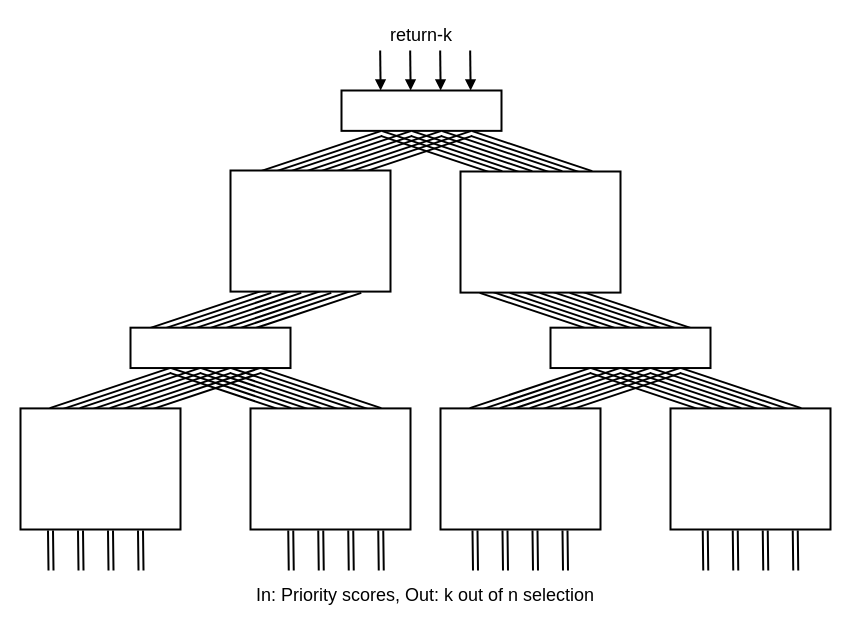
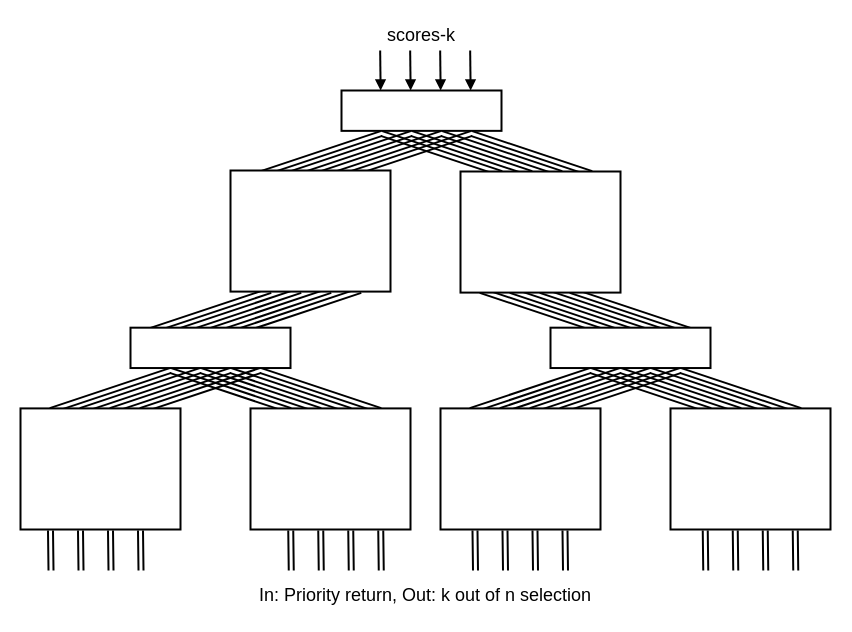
  <mxCell id="0" />
  <mxCell id="1" parent="0" />
  <mxCell id="2" style="rounded=0;orthogonalLoop=1;jettySize=auto;html=1;exitX=0.5;exitY=0;exitDx=0;exitDy=0;entryX=0.5;entryY=1;entryDx=0;entryDy=0;endArrow=none;endFill=0;shape=link;strokeWidth=2;" edge="1" parent="1"><mxGeometry relative="1" as="geometry"><mxPoint x="80" y="410" as="sourcePoint" /><mxPoint x="200" y="370" as="targetPoint" /></mxGeometry></mxCell>
  <mxCell id="3" style="rounded=0;orthogonalLoop=1;jettySize=auto;html=1;exitX=0.5;exitY=0;exitDx=0;exitDy=0;entryX=0.5;entryY=1;entryDx=0;entryDy=0;endArrow=none;endFill=0;shape=link;strokeWidth=2;" edge="1" parent="1"><mxGeometry relative="1" as="geometry"><mxPoint x="50" y="410" as="sourcePoint" /><mxPoint x="170" y="370" as="targetPoint" /></mxGeometry></mxCell>
  <mxCell id="4" style="rounded=0;orthogonalLoop=1;jettySize=auto;html=1;exitX=0.5;exitY=0;exitDx=0;exitDy=0;entryX=0.5;entryY=1;entryDx=0;entryDy=0;endArrow=none;endFill=0;shape=link;strokeWidth=2;" edge="1" parent="1"><mxGeometry relative="1" as="geometry"><mxPoint x="140" y="410" as="sourcePoint" /><mxPoint x="260" y="370" as="targetPoint" /></mxGeometry></mxCell>
  <mxCell id="5" style="rounded=0;orthogonalLoop=1;jettySize=auto;html=1;exitX=0.5;exitY=0;exitDx=0;exitDy=0;entryX=0.5;entryY=1;entryDx=0;entryDy=0;endArrow=none;endFill=0;shape=link;strokeWidth=2;" edge="1" parent="1"><mxGeometry relative="1" as="geometry"><mxPoint x="110" y="410" as="sourcePoint" /><mxPoint x="230" y="370" as="targetPoint" /></mxGeometry></mxCell>
  <mxCell id="6" style="rounded=0;orthogonalLoop=1;jettySize=auto;html=1;exitX=0.5;exitY=0;exitDx=0;exitDy=0;entryX=0.5;entryY=1;entryDx=0;entryDy=0;endArrow=none;endFill=0;shape=link;strokeWidth=2;" edge="1" parent="1"><mxGeometry relative="1" as="geometry"><mxPoint x="350" y="410" as="sourcePoint" /><mxPoint x="230" y="370" as="targetPoint" /></mxGeometry></mxCell>
  <mxCell id="7" style="rounded=0;orthogonalLoop=1;jettySize=auto;html=1;exitX=0.5;exitY=0;exitDx=0;exitDy=0;entryX=0.5;entryY=1;entryDx=0;entryDy=0;endArrow=none;endFill=0;shape=link;strokeWidth=2;" edge="1" parent="1"><mxGeometry relative="1" as="geometry"><mxPoint x="380" y="410" as="sourcePoint" /><mxPoint x="260" y="370" as="targetPoint" /></mxGeometry></mxCell>
  <mxCell id="8" style="rounded=0;orthogonalLoop=1;jettySize=auto;html=1;exitX=0.5;exitY=0;exitDx=0;exitDy=0;entryX=0.5;entryY=1;entryDx=0;entryDy=0;endArrow=none;endFill=0;shape=link;strokeWidth=2;" edge="1" parent="1"><mxGeometry relative="1" as="geometry"><mxPoint x="290" y="410" as="sourcePoint" /><mxPoint x="170" y="370" as="targetPoint" /></mxGeometry></mxCell>
  <mxCell id="9" style="rounded=0;orthogonalLoop=1;jettySize=auto;html=1;exitX=0.5;exitY=0;exitDx=0;exitDy=0;entryX=0.5;entryY=1;entryDx=0;entryDy=0;endArrow=none;endFill=0;shape=link;strokeWidth=2;" edge="1" parent="1"><mxGeometry relative="1" as="geometry"><mxPoint x="320" y="410" as="sourcePoint" /><mxPoint x="200" y="370" as="targetPoint" /></mxGeometry></mxCell>
  <mxCell id="10" style="rounded=0;orthogonalLoop=1;jettySize=auto;html=1;entryX=0.5;entryY=1;entryDx=0;entryDy=0;endArrow=none;endFill=0;shape=link;endSize=0;startSize=0;sourcePerimeterSpacing=-4;targetPerimeterSpacing=7;strokeWidth=2;" edge="1" parent="1"><mxGeometry relative="1" as="geometry"><mxPoint x="535" y="570" as="sourcePoint" /><mxPoint x="534.5" y="530" as="targetPoint" /></mxGeometry></mxCell>
  <mxCell id="11" style="rounded=0;orthogonalLoop=1;jettySize=auto;html=1;entryX=0.5;entryY=1;entryDx=0;entryDy=0;endArrow=none;endFill=0;shape=link;endSize=0;startSize=0;sourcePerimeterSpacing=-4;targetPerimeterSpacing=7;strokeWidth=2;" edge="1" parent="1"><mxGeometry relative="1" as="geometry"><mxPoint x="565" y="570" as="sourcePoint" /><mxPoint x="564.5" y="530" as="targetPoint" /></mxGeometry></mxCell>
  <mxCell id="12" style="rounded=0;orthogonalLoop=1;jettySize=auto;html=1;entryX=0.5;entryY=1;entryDx=0;entryDy=0;endArrow=none;endFill=0;shape=link;endSize=0;startSize=0;sourcePerimeterSpacing=-4;targetPerimeterSpacing=7;strokeWidth=2;" edge="1" parent="1"><mxGeometry relative="1" as="geometry"><mxPoint x="475" y="570" as="sourcePoint" /><mxPoint x="474.5" y="530" as="targetPoint" /></mxGeometry></mxCell>
  <mxCell id="13" style="rounded=0;orthogonalLoop=1;jettySize=auto;html=1;entryX=0.5;entryY=1;entryDx=0;entryDy=0;endArrow=none;endFill=0;shape=link;endSize=0;startSize=0;sourcePerimeterSpacing=-4;targetPerimeterSpacing=7;strokeWidth=2;" edge="1" parent="1"><mxGeometry relative="1" as="geometry"><mxPoint x="505" y="570" as="sourcePoint" /><mxPoint x="504.5" y="530" as="targetPoint" /></mxGeometry></mxCell>
  <mxCell id="14" style="rounded=0;orthogonalLoop=1;jettySize=auto;html=1;exitX=0.5;exitY=0;exitDx=0;exitDy=0;entryX=0.5;entryY=1;entryDx=0;entryDy=0;endArrow=none;endFill=0;shape=link;strokeWidth=2;" edge="1" parent="1"><mxGeometry relative="1" as="geometry"><mxPoint x="210" y="330" as="sourcePoint" /><mxPoint x="330" y="290" as="targetPoint" /></mxGeometry></mxCell>
  <mxCell id="15" style="rounded=0;orthogonalLoop=1;jettySize=auto;html=1;exitX=0.5;exitY=0;exitDx=0;exitDy=0;entryX=0.5;entryY=1;entryDx=0;entryDy=0;endArrow=none;endFill=0;shape=link;strokeWidth=2;" edge="1" parent="1"><mxGeometry relative="1" as="geometry"><mxPoint x="240" y="330" as="sourcePoint" /><mxPoint x="360" y="290" as="targetPoint" /></mxGeometry></mxCell>
  <mxCell id="16" style="rounded=0;orthogonalLoop=1;jettySize=auto;html=1;exitX=0.5;exitY=0;exitDx=0;exitDy=0;entryX=0.5;entryY=1;entryDx=0;entryDy=0;endArrow=none;endFill=0;shape=link;strokeWidth=2;" edge="1" parent="1"><mxGeometry relative="1" as="geometry"><mxPoint x="150" y="330" as="sourcePoint" /><mxPoint x="270" y="290" as="targetPoint" /></mxGeometry></mxCell>
  <mxCell id="17" style="rounded=0;orthogonalLoop=1;jettySize=auto;html=1;exitX=0.5;exitY=0;exitDx=0;exitDy=0;entryX=0.5;entryY=1;entryDx=0;entryDy=0;endArrow=none;endFill=0;shape=link;strokeWidth=2;" edge="1" parent="1"><mxGeometry relative="1" as="geometry"><mxPoint x="180" y="330" as="sourcePoint" /><mxPoint x="300" y="290" as="targetPoint" /></mxGeometry></mxCell>
  <mxCell id="18" style="rounded=0;orthogonalLoop=1;jettySize=auto;html=1;exitX=0.5;exitY=0;exitDx=0;exitDy=0;entryX=0.5;entryY=1;entryDx=0;entryDy=0;endArrow=none;endFill=0;shape=link;strokeWidth=2;" edge="1" parent="1"><mxGeometry relative="1" as="geometry"><mxPoint x="291" y="173" as="sourcePoint" /><mxPoint x="411" y="133" as="targetPoint" /></mxGeometry></mxCell>
  <mxCell id="19" style="rounded=0;orthogonalLoop=1;jettySize=auto;html=1;exitX=0.5;exitY=0;exitDx=0;exitDy=0;entryX=0.5;entryY=1;entryDx=0;entryDy=0;endArrow=none;endFill=0;shape=link;strokeWidth=2;" edge="1" parent="1"><mxGeometry relative="1" as="geometry"><mxPoint x="261" y="173" as="sourcePoint" /><mxPoint x="381" y="133" as="targetPoint" /></mxGeometry></mxCell>
  <mxCell id="20" style="rounded=0;orthogonalLoop=1;jettySize=auto;html=1;exitX=0.5;exitY=0;exitDx=0;exitDy=0;entryX=0.5;entryY=1;entryDx=0;entryDy=0;endArrow=none;endFill=0;shape=link;strokeWidth=2;" edge="1" parent="1"><mxGeometry relative="1" as="geometry"><mxPoint x="351" y="173" as="sourcePoint" /><mxPoint x="471" y="133" as="targetPoint" /></mxGeometry></mxCell>
  <mxCell id="21" style="rounded=0;orthogonalLoop=1;jettySize=auto;html=1;exitX=0.5;exitY=0;exitDx=0;exitDy=0;entryX=0.5;entryY=1;entryDx=0;entryDy=0;endArrow=none;endFill=0;shape=link;strokeWidth=2;" edge="1" parent="1"><mxGeometry relative="1" as="geometry"><mxPoint x="321" y="173" as="sourcePoint" /><mxPoint x="441" y="133" as="targetPoint" /></mxGeometry></mxCell>
  <mxCell id="22" style="rounded=0;orthogonalLoop=1;jettySize=auto;html=1;exitX=0.5;exitY=0;exitDx=0;exitDy=0;entryX=0.5;entryY=1;entryDx=0;entryDy=0;endArrow=none;endFill=0;shape=link;strokeWidth=2;" edge="1" parent="1"><mxGeometry relative="1" as="geometry"><mxPoint x="561" y="173" as="sourcePoint" /><mxPoint x="441" y="133" as="targetPoint" /></mxGeometry></mxCell>
  <mxCell id="23" style="rounded=0;orthogonalLoop=1;jettySize=auto;html=1;exitX=0.5;exitY=0;exitDx=0;exitDy=0;entryX=0.5;entryY=1;entryDx=0;entryDy=0;endArrow=none;endFill=0;shape=link;strokeWidth=2;" edge="1" parent="1"><mxGeometry relative="1" as="geometry"><mxPoint x="591" y="173" as="sourcePoint" /><mxPoint x="471" y="133" as="targetPoint" /></mxGeometry></mxCell>
  <mxCell id="24" style="rounded=0;orthogonalLoop=1;jettySize=auto;html=1;exitX=0.5;exitY=0;exitDx=0;exitDy=0;entryX=0.5;entryY=1;entryDx=0;entryDy=0;endArrow=none;endFill=0;shape=link;strokeWidth=2;" edge="1" parent="1"><mxGeometry relative="1" as="geometry"><mxPoint x="501" y="173" as="sourcePoint" /><mxPoint x="381" y="133" as="targetPoint" /></mxGeometry></mxCell>
  <mxCell id="25" style="rounded=0;orthogonalLoop=1;jettySize=auto;html=1;exitX=0.5;exitY=0;exitDx=0;exitDy=0;entryX=0.5;entryY=1;entryDx=0;entryDy=0;endArrow=none;endFill=0;shape=link;strokeWidth=2;" edge="1" parent="1"><mxGeometry relative="1" as="geometry"><mxPoint x="531" y="173" as="sourcePoint" /><mxPoint x="411" y="133" as="targetPoint" /></mxGeometry></mxCell>
  <mxCell id="26" style="rounded=0;orthogonalLoop=1;jettySize=auto;html=1;exitX=0.5;exitY=0;exitDx=0;exitDy=0;entryX=0.5;entryY=1;entryDx=0;entryDy=0;endArrow=none;endFill=0;shape=link;strokeWidth=2;" edge="1" parent="1"><mxGeometry relative="1" as="geometry"><mxPoint x="500" y="410" as="sourcePoint" /><mxPoint x="620" y="370" as="targetPoint" /></mxGeometry></mxCell>
  <mxCell id="27" style="rounded=0;orthogonalLoop=1;jettySize=auto;html=1;exitX=0.5;exitY=0;exitDx=0;exitDy=0;entryX=0.5;entryY=1;entryDx=0;entryDy=0;endArrow=none;endFill=0;shape=link;strokeWidth=2;" edge="1" parent="1"><mxGeometry relative="1" as="geometry"><mxPoint x="470" y="410" as="sourcePoint" /><mxPoint x="590" y="370" as="targetPoint" /></mxGeometry></mxCell>
  <mxCell id="28" style="rounded=0;orthogonalLoop=1;jettySize=auto;html=1;exitX=0.5;exitY=0;exitDx=0;exitDy=0;entryX=0.5;entryY=1;entryDx=0;entryDy=0;endArrow=none;endFill=0;shape=link;strokeWidth=2;" edge="1" parent="1"><mxGeometry relative="1" as="geometry"><mxPoint x="560" y="410" as="sourcePoint" /><mxPoint x="680" y="370" as="targetPoint" /></mxGeometry></mxCell>
  <mxCell id="29" style="rounded=0;orthogonalLoop=1;jettySize=auto;html=1;exitX=0.5;exitY=0;exitDx=0;exitDy=0;entryX=0.5;entryY=1;entryDx=0;entryDy=0;endArrow=none;endFill=0;shape=link;strokeWidth=2;" edge="1" parent="1"><mxGeometry relative="1" as="geometry"><mxPoint x="530" y="410" as="sourcePoint" /><mxPoint x="650" y="370" as="targetPoint" /></mxGeometry></mxCell>
  <mxCell id="30" style="rounded=0;orthogonalLoop=1;jettySize=auto;html=1;exitX=0.5;exitY=0;exitDx=0;exitDy=0;entryX=0.5;entryY=1;entryDx=0;entryDy=0;endArrow=none;endFill=0;shape=link;strokeWidth=2;" edge="1" parent="1"><mxGeometry relative="1" as="geometry"><mxPoint x="770" y="410" as="sourcePoint" /><mxPoint x="650" y="370" as="targetPoint" /></mxGeometry></mxCell>
  <mxCell id="31" style="rounded=0;orthogonalLoop=1;jettySize=auto;html=1;exitX=0.5;exitY=0;exitDx=0;exitDy=0;entryX=0.5;entryY=1;entryDx=0;entryDy=0;endArrow=none;endFill=0;shape=link;strokeWidth=2;" edge="1" parent="1"><mxGeometry relative="1" as="geometry"><mxPoint x="800" y="410" as="sourcePoint" /><mxPoint x="680" y="370" as="targetPoint" /></mxGeometry></mxCell>
  <mxCell id="32" style="rounded=0;orthogonalLoop=1;jettySize=auto;html=1;exitX=0.5;exitY=0;exitDx=0;exitDy=0;entryX=0.5;entryY=1;entryDx=0;entryDy=0;endArrow=none;endFill=0;shape=link;strokeWidth=2;" edge="1" parent="1"><mxGeometry relative="1" as="geometry"><mxPoint x="710" y="410" as="sourcePoint" /><mxPoint x="590" y="370" as="targetPoint" /></mxGeometry></mxCell>
  <mxCell id="33" style="rounded=0;orthogonalLoop=1;jettySize=auto;html=1;exitX=0.5;exitY=0;exitDx=0;exitDy=0;entryX=0.5;entryY=1;entryDx=0;entryDy=0;endArrow=none;endFill=0;shape=link;strokeWidth=2;" edge="1" parent="1"><mxGeometry relative="1" as="geometry"><mxPoint x="740" y="410" as="sourcePoint" /><mxPoint x="620" y="370" as="targetPoint" /></mxGeometry></mxCell>
  <mxCell id="34" style="rounded=0;orthogonalLoop=1;jettySize=auto;html=1;entryX=0.5;entryY=1;entryDx=0;entryDy=0;endArrow=none;endFill=0;shape=link;endSize=0;startSize=0;sourcePerimeterSpacing=-4;targetPerimeterSpacing=7;strokeWidth=2;" edge="1" parent="1"><mxGeometry relative="1" as="geometry"><mxPoint x="765.25" y="570" as="sourcePoint" /><mxPoint x="764.75" y="530" as="targetPoint" /></mxGeometry></mxCell>
  <mxCell id="35" style="rounded=0;orthogonalLoop=1;jettySize=auto;html=1;entryX=0.5;entryY=1;entryDx=0;entryDy=0;endArrow=none;endFill=0;shape=link;endSize=0;startSize=0;sourcePerimeterSpacing=-4;targetPerimeterSpacing=7;strokeWidth=2;" edge="1" parent="1"><mxGeometry relative="1" as="geometry"><mxPoint x="795.25" y="570" as="sourcePoint" /><mxPoint x="794.75" y="530" as="targetPoint" /></mxGeometry></mxCell>
  <mxCell id="36" style="rounded=0;orthogonalLoop=1;jettySize=auto;html=1;entryX=0.5;entryY=1;entryDx=0;entryDy=0;endArrow=none;endFill=0;shape=link;endSize=0;startSize=0;sourcePerimeterSpacing=-4;targetPerimeterSpacing=7;strokeWidth=2;" edge="1" parent="1"><mxGeometry relative="1" as="geometry"><mxPoint x="705.25" y="570" as="sourcePoint" /><mxPoint x="704.75" y="530" as="targetPoint" /></mxGeometry></mxCell>
  <mxCell id="37" style="rounded=0;orthogonalLoop=1;jettySize=auto;html=1;entryX=0.5;entryY=1;entryDx=0;entryDy=0;endArrow=none;endFill=0;shape=link;endSize=0;startSize=0;sourcePerimeterSpacing=-4;targetPerimeterSpacing=7;strokeWidth=2;" edge="1" parent="1"><mxGeometry relative="1" as="geometry"><mxPoint x="735.25" y="570" as="sourcePoint" /><mxPoint x="734.75" y="530" as="targetPoint" /></mxGeometry></mxCell>
  <mxCell id="38" style="rounded=0;orthogonalLoop=1;jettySize=auto;html=1;entryX=0.5;entryY=1;entryDx=0;entryDy=0;endArrow=none;endFill=0;shape=link;endSize=0;startSize=0;sourcePerimeterSpacing=-4;targetPerimeterSpacing=7;strokeWidth=2;" edge="1" parent="1"><mxGeometry relative="1" as="geometry"><mxPoint x="110.5" y="570" as="sourcePoint" /><mxPoint x="110" y="530" as="targetPoint" /></mxGeometry></mxCell>
  <mxCell id="39" style="rounded=0;orthogonalLoop=1;jettySize=auto;html=1;entryX=0.5;entryY=1;entryDx=0;entryDy=0;endArrow=none;endFill=0;shape=link;endSize=0;startSize=0;sourcePerimeterSpacing=-4;targetPerimeterSpacing=7;strokeWidth=2;" edge="1" parent="1"><mxGeometry relative="1" as="geometry"><mxPoint x="140.5" y="570" as="sourcePoint" /><mxPoint x="140" y="530" as="targetPoint" /></mxGeometry></mxCell>
  <mxCell id="40" style="rounded=0;orthogonalLoop=1;jettySize=auto;html=1;entryX=0.5;entryY=1;entryDx=0;entryDy=0;endArrow=none;endFill=0;shape=link;endSize=0;startSize=0;sourcePerimeterSpacing=-4;targetPerimeterSpacing=7;strokeWidth=2;" edge="1" parent="1"><mxGeometry relative="1" as="geometry"><mxPoint x="50.5" y="570" as="sourcePoint" /><mxPoint x="50" y="530" as="targetPoint" /></mxGeometry></mxCell>
  <mxCell id="41" style="rounded=0;orthogonalLoop=1;jettySize=auto;html=1;entryX=0.5;entryY=1;entryDx=0;entryDy=0;endArrow=none;endFill=0;shape=link;endSize=0;startSize=0;sourcePerimeterSpacing=-4;targetPerimeterSpacing=7;strokeWidth=2;" edge="1" parent="1"><mxGeometry relative="1" as="geometry"><mxPoint x="80.5" y="570" as="sourcePoint" /><mxPoint x="80" y="530" as="targetPoint" /></mxGeometry></mxCell>
  <mxCell id="42" style="rounded=0;orthogonalLoop=1;jettySize=auto;html=1;entryX=0.5;entryY=1;entryDx=0;entryDy=0;endArrow=none;endFill=0;shape=link;endSize=0;startSize=0;sourcePerimeterSpacing=-4;targetPerimeterSpacing=7;strokeWidth=2;" edge="1" parent="1"><mxGeometry relative="1" as="geometry"><mxPoint x="350.75" y="570" as="sourcePoint" /><mxPoint x="350.25" y="530" as="targetPoint" /></mxGeometry></mxCell>
  <mxCell id="43" style="rounded=0;orthogonalLoop=1;jettySize=auto;html=1;entryX=0.5;entryY=1;entryDx=0;entryDy=0;endArrow=none;endFill=0;shape=link;endSize=0;startSize=0;sourcePerimeterSpacing=-4;targetPerimeterSpacing=7;strokeWidth=2;" edge="1" parent="1"><mxGeometry relative="1" as="geometry"><mxPoint x="380.75" y="570" as="sourcePoint" /><mxPoint x="380.25" y="530" as="targetPoint" /></mxGeometry></mxCell>
  <mxCell id="44" style="rounded=0;orthogonalLoop=1;jettySize=auto;html=1;entryX=0.5;entryY=1;entryDx=0;entryDy=0;endArrow=none;endFill=0;shape=link;endSize=0;startSize=0;sourcePerimeterSpacing=-4;targetPerimeterSpacing=7;strokeWidth=2;" edge="1" parent="1"><mxGeometry relative="1" as="geometry"><mxPoint x="290.75" y="570" as="sourcePoint" /><mxPoint x="290.25" y="530" as="targetPoint" /></mxGeometry></mxCell>
  <mxCell id="45" style="rounded=0;orthogonalLoop=1;jettySize=auto;html=1;entryX=0.5;entryY=1;entryDx=0;entryDy=0;endArrow=none;endFill=0;shape=link;endSize=0;startSize=0;sourcePerimeterSpacing=-4;targetPerimeterSpacing=7;strokeWidth=2;" edge="1" parent="1"><mxGeometry relative="1" as="geometry"><mxPoint x="320.75" y="570" as="sourcePoint" /><mxPoint x="320.25" y="530" as="targetPoint" /></mxGeometry></mxCell>
  <mxCell id="46" style="rounded=0;orthogonalLoop=1;jettySize=auto;html=1;exitX=0.5;exitY=0;exitDx=0;exitDy=0;entryX=0.5;entryY=1;entryDx=0;entryDy=0;endArrow=none;endFill=0;shape=link;strokeWidth=2;" edge="1" parent="1"><mxGeometry relative="1" as="geometry"><mxPoint x="660" y="330" as="sourcePoint" /><mxPoint x="540" y="290" as="targetPoint" /></mxGeometry></mxCell>
  <mxCell id="47" style="rounded=0;orthogonalLoop=1;jettySize=auto;html=1;exitX=0.5;exitY=0;exitDx=0;exitDy=0;entryX=0.5;entryY=1;entryDx=0;entryDy=0;endArrow=none;endFill=0;shape=link;strokeWidth=2;" edge="1" parent="1"><mxGeometry relative="1" as="geometry"><mxPoint x="690" y="330" as="sourcePoint" /><mxPoint x="570" y="290" as="targetPoint" /></mxGeometry></mxCell>
  <mxCell id="48" style="rounded=0;orthogonalLoop=1;jettySize=auto;html=1;exitX=0.5;exitY=0;exitDx=0;exitDy=0;entryX=0.5;entryY=1;entryDx=0;entryDy=0;endArrow=none;endFill=0;shape=link;strokeWidth=2;" edge="1" parent="1"><mxGeometry relative="1" as="geometry"><mxPoint x="600" y="330" as="sourcePoint" /><mxPoint x="480" y="290" as="targetPoint" /></mxGeometry></mxCell>
  <mxCell id="49" style="rounded=0;orthogonalLoop=1;jettySize=auto;html=1;exitX=0.5;exitY=0;exitDx=0;exitDy=0;entryX=0.5;entryY=1;entryDx=0;entryDy=0;endArrow=none;endFill=0;shape=link;strokeWidth=2;" edge="1" parent="1"><mxGeometry relative="1" as="geometry"><mxPoint x="630" y="330" as="sourcePoint" /><mxPoint x="510" y="290" as="targetPoint" /></mxGeometry></mxCell>
  <mxCell id="50" value="" style="rounded=0;whiteSpace=wrap;html=1;strokeWidth=2;" vertex="1" parent="1"><mxGeometry x="20" y="407.909" width="160" height="121.091" as="geometry" /></mxCell>
  <mxCell id="51" value="" style="rounded=0;whiteSpace=wrap;html=1;strokeWidth=2;" vertex="1" parent="1"><mxGeometry x="130" y="327.182" width="160" height="40.364" as="geometry" /></mxCell>
  <mxCell id="52" value="" style="rounded=0;whiteSpace=wrap;html=1;strokeWidth=2;" vertex="1" parent="1"><mxGeometry x="250" y="407.909" width="160" height="121.091" as="geometry" /></mxCell>
  <mxCell id="53" value="" style="rounded=0;whiteSpace=wrap;html=1;strokeWidth=2;" vertex="1" parent="1"><mxGeometry x="230" y="169.997" width="160" height="121.091" as="geometry" /></mxCell>
  <mxCell id="54" value="" style="rounded=0;whiteSpace=wrap;html=1;strokeWidth=2;" vertex="1" parent="1"><mxGeometry x="341" y="90" width="160" height="40.364" as="geometry" /></mxCell>
  <mxCell id="55" value="" style="rounded=0;whiteSpace=wrap;html=1;strokeWidth=2;" vertex="1" parent="1"><mxGeometry x="460" y="170.997" width="160" height="121.091" as="geometry" /></mxCell>
  <mxCell id="56" value="" style="rounded=0;whiteSpace=wrap;html=1;strokeWidth=2;" vertex="1" parent="1"><mxGeometry x="440" y="407.909" width="160" height="121.091" as="geometry" /></mxCell>
  <mxCell id="57" value="" style="rounded=0;whiteSpace=wrap;html=1;strokeWidth=2;" vertex="1" parent="1"><mxGeometry x="550" y="327.182" width="160" height="40.364" as="geometry" /></mxCell>
  <mxCell id="58" value="" style="rounded=0;whiteSpace=wrap;html=1;strokeWidth=2;" vertex="1" parent="1"><mxGeometry x="670" y="407.909" width="160" height="121.091" as="geometry" /></mxCell>
- <mxCell id="59" value="In: Priority scores, Out: k out of n selection" style="text;html=1;align=center;verticalAlign=middle;whiteSpace=wrap;rounded=0;fontSize=18;" vertex="1" parent="1"><mxGeometry x="230" y="580" width="390" height="30" as="geometry" /></mxCell>
+ <mxCell id="59" value="In: Priority return, Out: k out of n selection" style="text;html=1;align=center;verticalAlign=middle;whiteSpace=wrap;rounded=0;fontSize=18;" vertex="1" parent="1"><mxGeometry x="230" y="580" width="390" height="30" as="geometry" /></mxCell>
  <mxCell id="60" style="rounded=0;orthogonalLoop=1;jettySize=auto;html=1;entryX=0.5;entryY=1;entryDx=0;entryDy=0;endArrow=none;endFill=0;sourcePerimeterSpacing=-4;targetPerimeterSpacing=7;strokeWidth=2;startArrow=block;startFill=1;" edge="1" parent="1"><mxGeometry relative="1" as="geometry"><mxPoint x="440.16" y="90" as="sourcePoint" /><mxPoint x="439.66" y="50" as="targetPoint" /></mxGeometry></mxCell>
  <mxCell id="61" style="rounded=0;orthogonalLoop=1;jettySize=auto;html=1;entryX=0.5;entryY=1;entryDx=0;entryDy=0;endArrow=none;endFill=0;sourcePerimeterSpacing=-4;targetPerimeterSpacing=7;strokeWidth=2;startArrow=block;startFill=1;" edge="1" parent="1"><mxGeometry relative="1" as="geometry"><mxPoint x="470.16" y="90" as="sourcePoint" /><mxPoint x="469.66" y="50" as="targetPoint" /></mxGeometry></mxCell>
  <mxCell id="62" style="rounded=0;orthogonalLoop=1;jettySize=auto;html=1;entryX=0.5;entryY=1;entryDx=0;entryDy=0;endArrow=none;endFill=0;sourcePerimeterSpacing=-4;targetPerimeterSpacing=7;strokeWidth=2;startArrow=block;startFill=1;" edge="1" parent="1"><mxGeometry relative="1" as="geometry"><mxPoint x="380.16" y="90" as="sourcePoint" /><mxPoint x="379.66" y="50" as="targetPoint" /></mxGeometry></mxCell>
  <mxCell id="63" style="rounded=0;orthogonalLoop=1;jettySize=auto;html=1;entryX=0.5;entryY=1;entryDx=0;entryDy=0;endArrow=none;endFill=0;sourcePerimeterSpacing=-4;targetPerimeterSpacing=7;strokeWidth=2;startArrow=block;startFill=1;" edge="1" parent="1"><mxGeometry relative="1" as="geometry"><mxPoint x="410.16" y="90" as="sourcePoint" /><mxPoint x="409.66" y="50" as="targetPoint" /></mxGeometry></mxCell>
- <mxCell id="64" value="return-k" style="text;html=1;align=center;verticalAlign=middle;whiteSpace=wrap;rounded=0;fontSize=18;" vertex="1" parent="1"><mxGeometry x="226" y="20" width="390" height="30" as="geometry" /></mxCell>
+ <mxCell id="64" value="scores-k" style="text;html=1;align=center;verticalAlign=middle;whiteSpace=wrap;rounded=0;fontSize=18;" vertex="1" parent="1"><mxGeometry x="226" y="20" width="390" height="30" as="geometry" /></mxCell>
